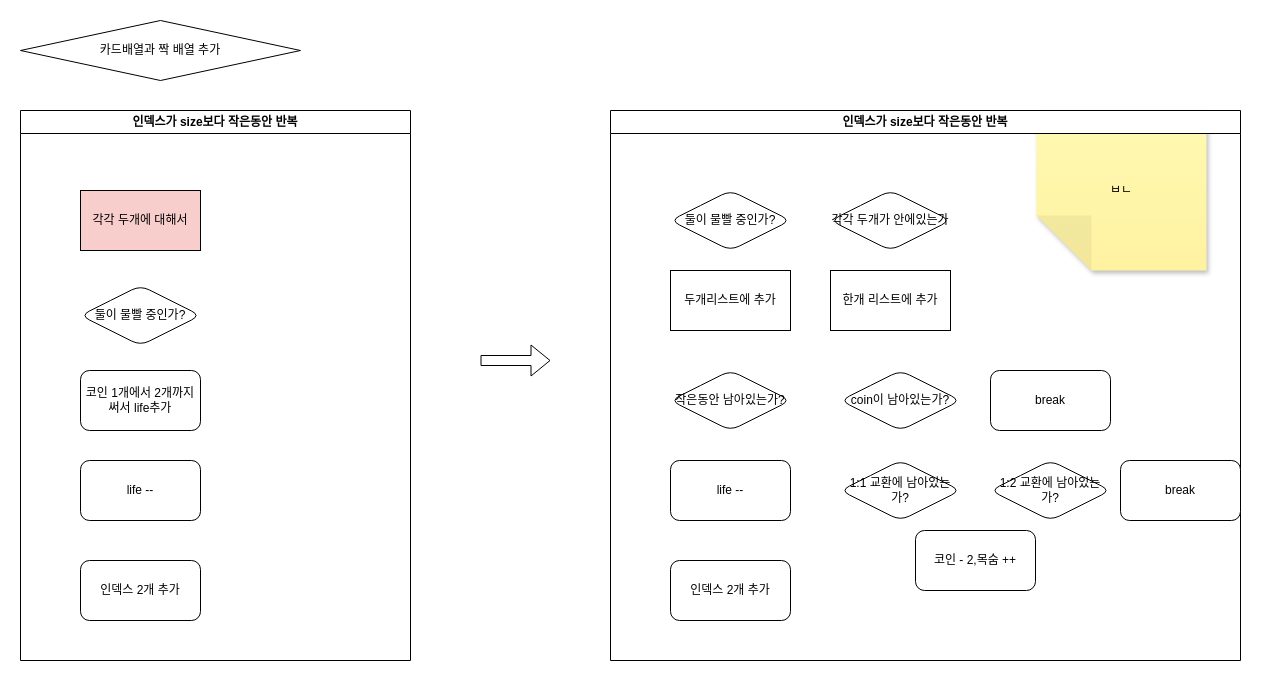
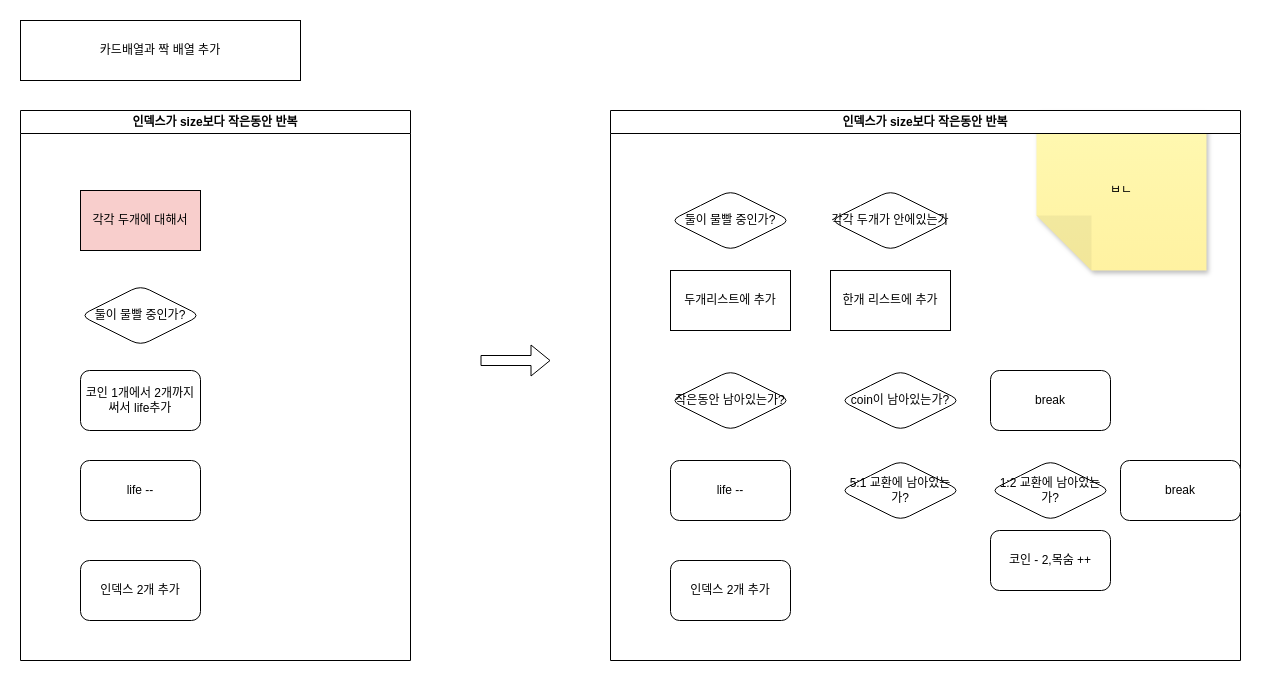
  <mxCell id="0" />
  <mxCell id="1" parent="0" />
- <mxCell id="2" value="카드배열과 짝 배열 추가" style="rhombus;whiteSpace=wrap;html=1;" vertex="1" parent="1"><mxGeometry x="20" y="20" width="280" height="60" as="geometry" /></mxCell>
+ <mxCell id="2" value="카드배열과 짝 배열 추가" style="rounded=0;whiteSpace=wrap;html=1;" vertex="1" parent="1"><mxGeometry x="20" y="20" width="280" height="60" as="geometry" /></mxCell>
  <mxCell id="3" value="ㅂㄴ" style="shape=note;whiteSpace=wrap;html=1;backgroundOutline=1;fontColor=#000000;darkOpacity=0.05;fillColor=#FFF9B2;strokeColor=none;fillStyle=solid;direction=west;gradientDirection=north;gradientColor=#FFF2A1;shadow=1;size=55;pointerEvents=1;" vertex="1" parent="1"><mxGeometry x="1036" y="110" width="170" height="160" as="geometry" /></mxCell>
  <mxCell id="4" value="인덱스가 size보다 작은동안 반복" style="rounded=0;whiteSpace=wrap;html=1;shape=swimlane;fontStyle=1;startSize=23;" vertex="1" parent="1"><mxGeometry x="20" y="110" width="390" height="550" as="geometry" /></mxCell>
  <mxCell id="5" value="각각 두개에 대해서" style="rounded=0;whiteSpace=wrap;html=1;fillColor=#f8cecc;" vertex="1" parent="4"><mxGeometry x="60" y="80" width="120" height="60" as="geometry" /></mxCell>
  <mxCell id="6" value="둘이 물빨 중인가?" style="rounded=1;whiteSpace=wrap;html=1;shape=rhombus;perimeter=rhombusPerimeter;" vertex="1" parent="4"><mxGeometry x="60" y="175" width="120" height="60" as="geometry" /></mxCell>
  <mxCell id="7" value="코인 1개에서 2개까지써서 life추가" style="rounded=1;whiteSpace=wrap;html=1;strokeColor=default;align=center;verticalAlign=middle;fontFamily=Helvetica;fontSize=12;fontColor=default;fillColor=default;" vertex="1" parent="4"><mxGeometry x="60" y="260" width="120" height="60" as="geometry" /></mxCell>
  <mxCell id="8" value="life --" style="rounded=1;whiteSpace=wrap;html=1;strokeColor=default;align=center;verticalAlign=middle;fontFamily=Helvetica;fontSize=12;fontColor=default;fillColor=default;" vertex="1" parent="4"><mxGeometry x="60" y="350" width="120" height="60" as="geometry" /></mxCell>
  <mxCell id="9" value="인덱스 2개 추가" style="rounded=1;whiteSpace=wrap;html=1;strokeColor=default;align=center;verticalAlign=middle;fontFamily=Helvetica;fontSize=12;fontColor=default;fillColor=default;" vertex="1" parent="4"><mxGeometry x="60" y="450" width="120" height="60" as="geometry" /></mxCell>
  <mxCell id="10" value="" style="shape=flexArrow;endArrow=classic;html=1;rounded=0;fontFamily=Helvetica;fontSize=12;fontColor=default;" edge="1" parent="1"><mxGeometry width="50" height="50" relative="1" as="geometry"><mxPoint x="480" y="360" as="sourcePoint" /><mxPoint x="550" y="360" as="targetPoint" /></mxGeometry></mxCell>
  <mxCell id="11" value="인덱스가 size보다 작은동안 반복" style="rounded=0;whiteSpace=wrap;html=1;shape=swimlane;fontStyle=1;startSize=23;" vertex="1" parent="1"><mxGeometry x="610" y="110" width="630" height="550" as="geometry" /></mxCell>
  <mxCell id="12" value="둘이 물빨 중인가?" style="rounded=1;whiteSpace=wrap;html=1;shape=rhombus;perimeter=rhombusPerimeter;" vertex="1" parent="11"><mxGeometry x="60" y="80" width="120" height="60" as="geometry" /></mxCell>
  <mxCell id="13" value="작은동안 남아있는가?" style="rounded=1;whiteSpace=wrap;html=1;strokeColor=default;align=center;verticalAlign=middle;fontFamily=Helvetica;fontSize=12;fontColor=default;fillColor=default;shape=rhombus;perimeter=rhombusPerimeter;" vertex="1" parent="11"><mxGeometry x="60" y="260" width="120" height="60" as="geometry" /></mxCell>
  <mxCell id="14" value="life --" style="rounded=1;whiteSpace=wrap;html=1;strokeColor=default;align=center;verticalAlign=middle;fontFamily=Helvetica;fontSize=12;fontColor=default;fillColor=default;" vertex="1" parent="11"><mxGeometry x="60" y="350" width="120" height="60" as="geometry" /></mxCell>
  <mxCell id="15" value="인덱스 2개 추가" style="rounded=1;whiteSpace=wrap;html=1;strokeColor=default;align=center;verticalAlign=middle;fontFamily=Helvetica;fontSize=12;fontColor=default;fillColor=default;" vertex="1" parent="11"><mxGeometry x="60" y="450" width="120" height="60" as="geometry" /></mxCell>
  <mxCell id="16" value="두개리스트에 추가" style="rounded=0;whiteSpace=wrap;html=1;strokeColor=default;align=center;verticalAlign=middle;fontFamily=Helvetica;fontSize=12;fontColor=default;fillColor=default;" vertex="1" parent="11"><mxGeometry x="60" y="160" width="120" height="60" as="geometry" /></mxCell>
  <mxCell id="17" value="각각 두개가 안에있는가" style="rounded=1;whiteSpace=wrap;html=1;shape=rhombus;perimeter=rhombusPerimeter;" vertex="1" parent="11"><mxGeometry x="220" y="80" width="120" height="60" as="geometry" /></mxCell>
  <mxCell id="18" value="한개 리스트에 추가" style="rounded=0;whiteSpace=wrap;html=1;strokeColor=default;align=center;verticalAlign=middle;fontFamily=Helvetica;fontSize=12;fontColor=default;fillColor=default;" vertex="1" parent="11"><mxGeometry x="220" y="160" width="120" height="60" as="geometry" /></mxCell>
  <mxCell id="19" value="coin이 남아있는가?" style="rhombus;whiteSpace=wrap;html=1;rounded=1;strokeColor=default;align=center;verticalAlign=middle;fontFamily=Helvetica;fontSize=12;fontColor=default;fillColor=default;" vertex="1" parent="11"><mxGeometry x="230" y="260" width="120" height="60" as="geometry" /></mxCell>
  <mxCell id="20" value="break" style="rounded=1;whiteSpace=wrap;html=1;strokeColor=default;align=center;verticalAlign=middle;fontFamily=Helvetica;fontSize=12;fontColor=default;fillColor=default;" vertex="1" parent="11"><mxGeometry x="380" y="260" width="120" height="60" as="geometry" /></mxCell>
- <mxCell id="21" value="1:1 교환에 남아있는가?" style="rounded=1;whiteSpace=wrap;html=1;strokeColor=default;align=center;verticalAlign=middle;fontFamily=Helvetica;fontSize=12;fontColor=default;fillColor=default;shape=rhombus;perimeter=rhombusPerimeter;" vertex="1" parent="11"><mxGeometry x="230" y="350" width="120" height="60" as="geometry" /></mxCell>
+ <mxCell id="21" value="5:1 교환에 남아있는가?" style="rounded=1;whiteSpace=wrap;html=1;strokeColor=default;align=center;verticalAlign=middle;fontFamily=Helvetica;fontSize=12;fontColor=default;fillColor=default;shape=rhombus;perimeter=rhombusPerimeter;" vertex="1" parent="11"><mxGeometry x="230" y="350" width="120" height="60" as="geometry" /></mxCell>
  <mxCell id="22" value="1:2 교환에 남아있는가?" style="rounded=1;whiteSpace=wrap;html=1;strokeColor=default;align=center;verticalAlign=middle;fontFamily=Helvetica;fontSize=12;fontColor=default;fillColor=default;shape=rhombus;perimeter=rhombusPerimeter;" vertex="1" parent="11"><mxGeometry x="380" y="350" width="120" height="60" as="geometry" /></mxCell>
- <mxCell id="23" value="코인 - 2,목숨 ++" style="rounded=1;whiteSpace=wrap;html=1;strokeColor=default;align=center;verticalAlign=middle;fontFamily=Helvetica;fontSize=12;fontColor=default;fillColor=default;" vertex="1" parent="11"><mxGeometry x="305" y="420" width="120" height="60" as="geometry" /></mxCell>
+ <mxCell id="23" value="코인 - 2,목숨 ++" style="rounded=1;whiteSpace=wrap;html=1;strokeColor=default;align=center;verticalAlign=middle;fontFamily=Helvetica;fontSize=12;fontColor=default;fillColor=default;" vertex="1" parent="11"><mxGeometry x="380" y="420" width="120" height="60" as="geometry" /></mxCell>
  <mxCell id="24" value="break" style="rounded=1;whiteSpace=wrap;html=1;strokeColor=default;align=center;verticalAlign=middle;fontFamily=Helvetica;fontSize=12;fontColor=default;fillColor=default;" vertex="1" parent="11"><mxGeometry x="510" y="350" width="120" height="60" as="geometry" /></mxCell>
